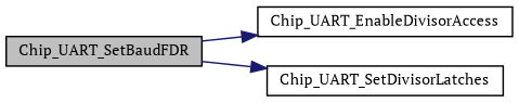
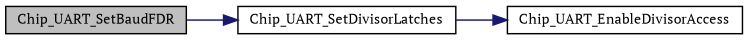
  digraph {
    fontname="PT Serif"
    rankdir=LR
    node [color=black fillcolor=white fontname="PT Serif" fontsize=10 shape=record style=filled]
    edge [color=midnightblue fontname="PT Serif" fontsize=10 labelfontname=FreeSans labelfontsize=10 style=solid]
    n1 [fillcolor=grey75 fontcolor=black height=0.2 label=Chip_UART_SetBaudFDR width=0.4]
    n2 [height=0.2 label=Chip_UART_EnableDivisorAccess width=0.4]
    n3 [height=0.2 label=Chip_UART_SetDivisorLatches width=0.4]
-   n1 -> n2
+   n3 -> n2
    n1 -> n3
  }
